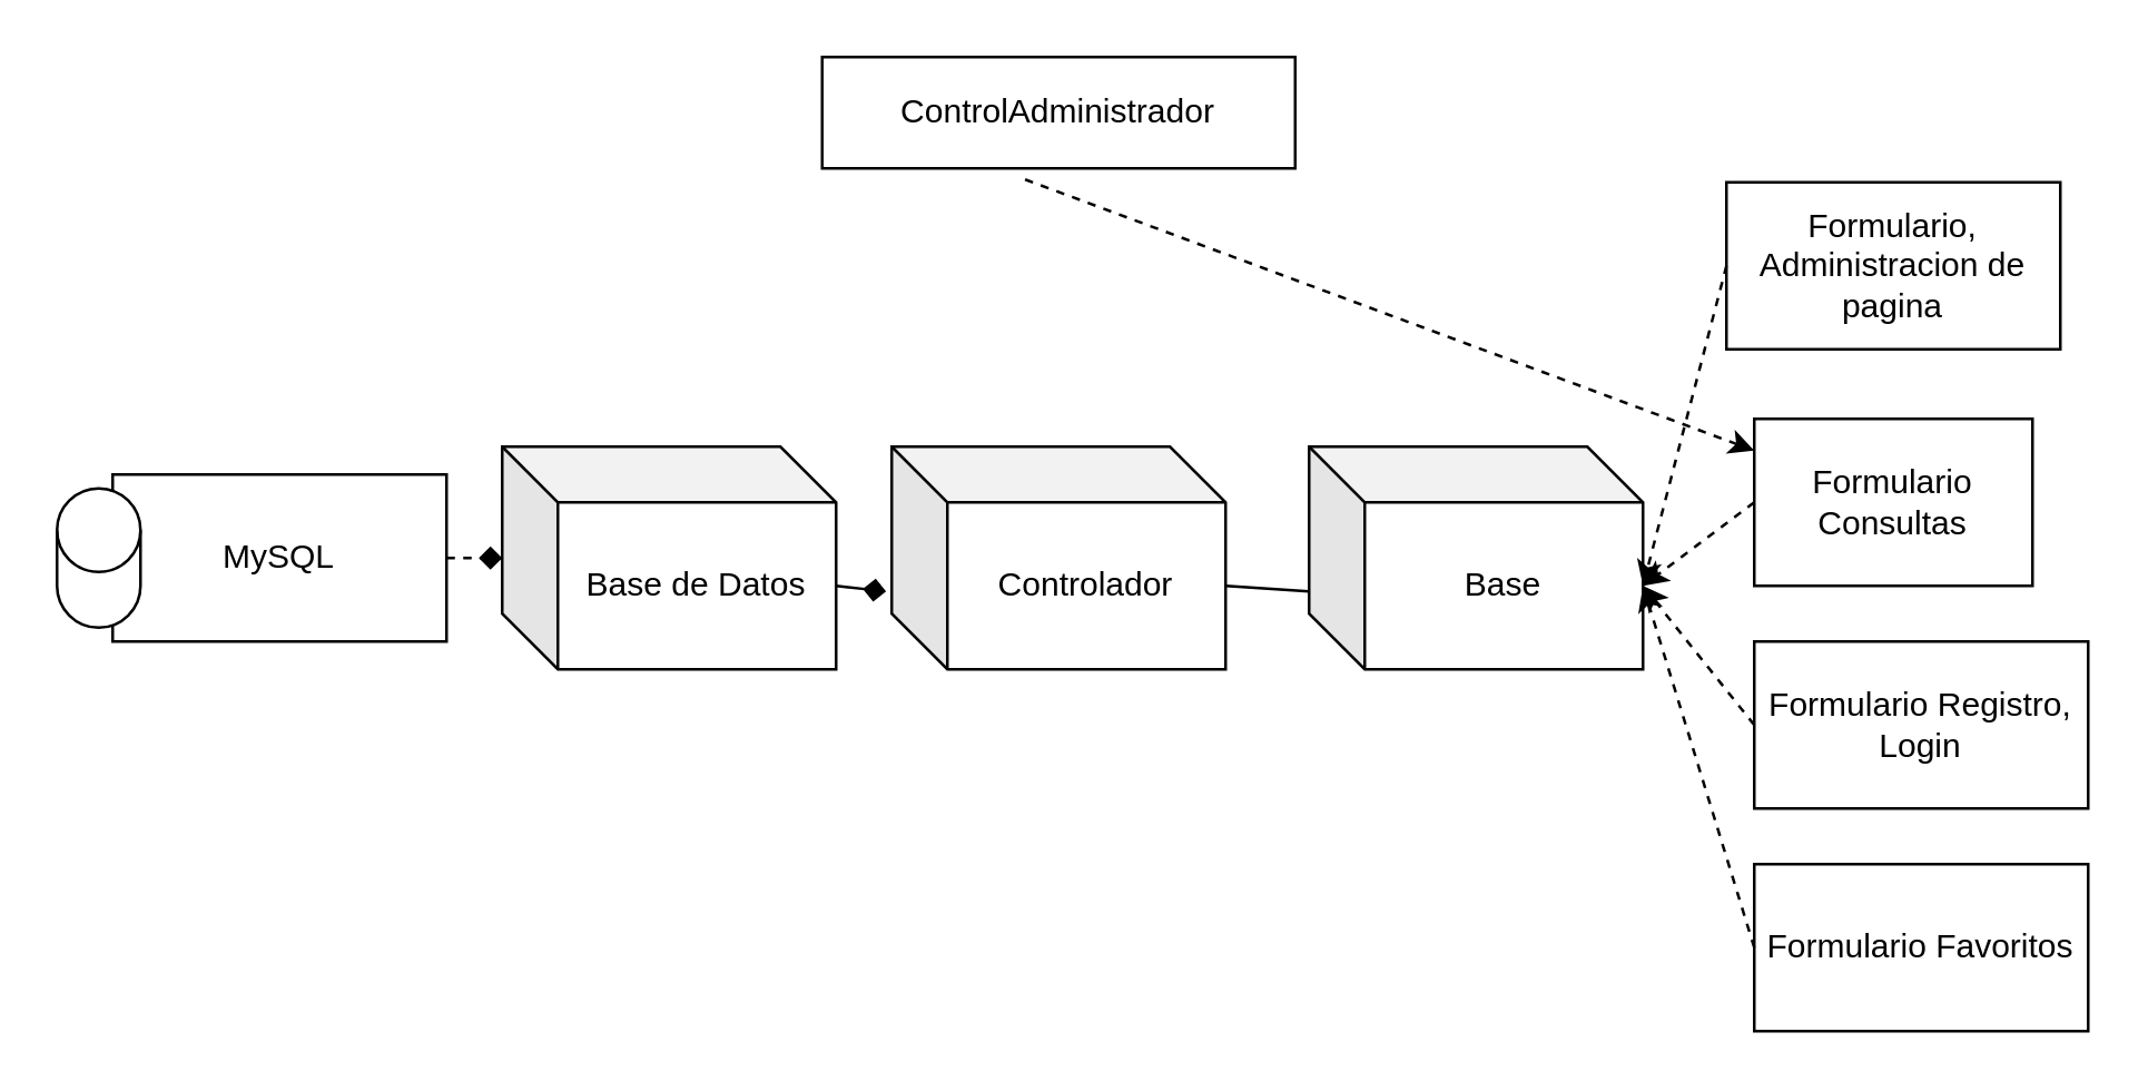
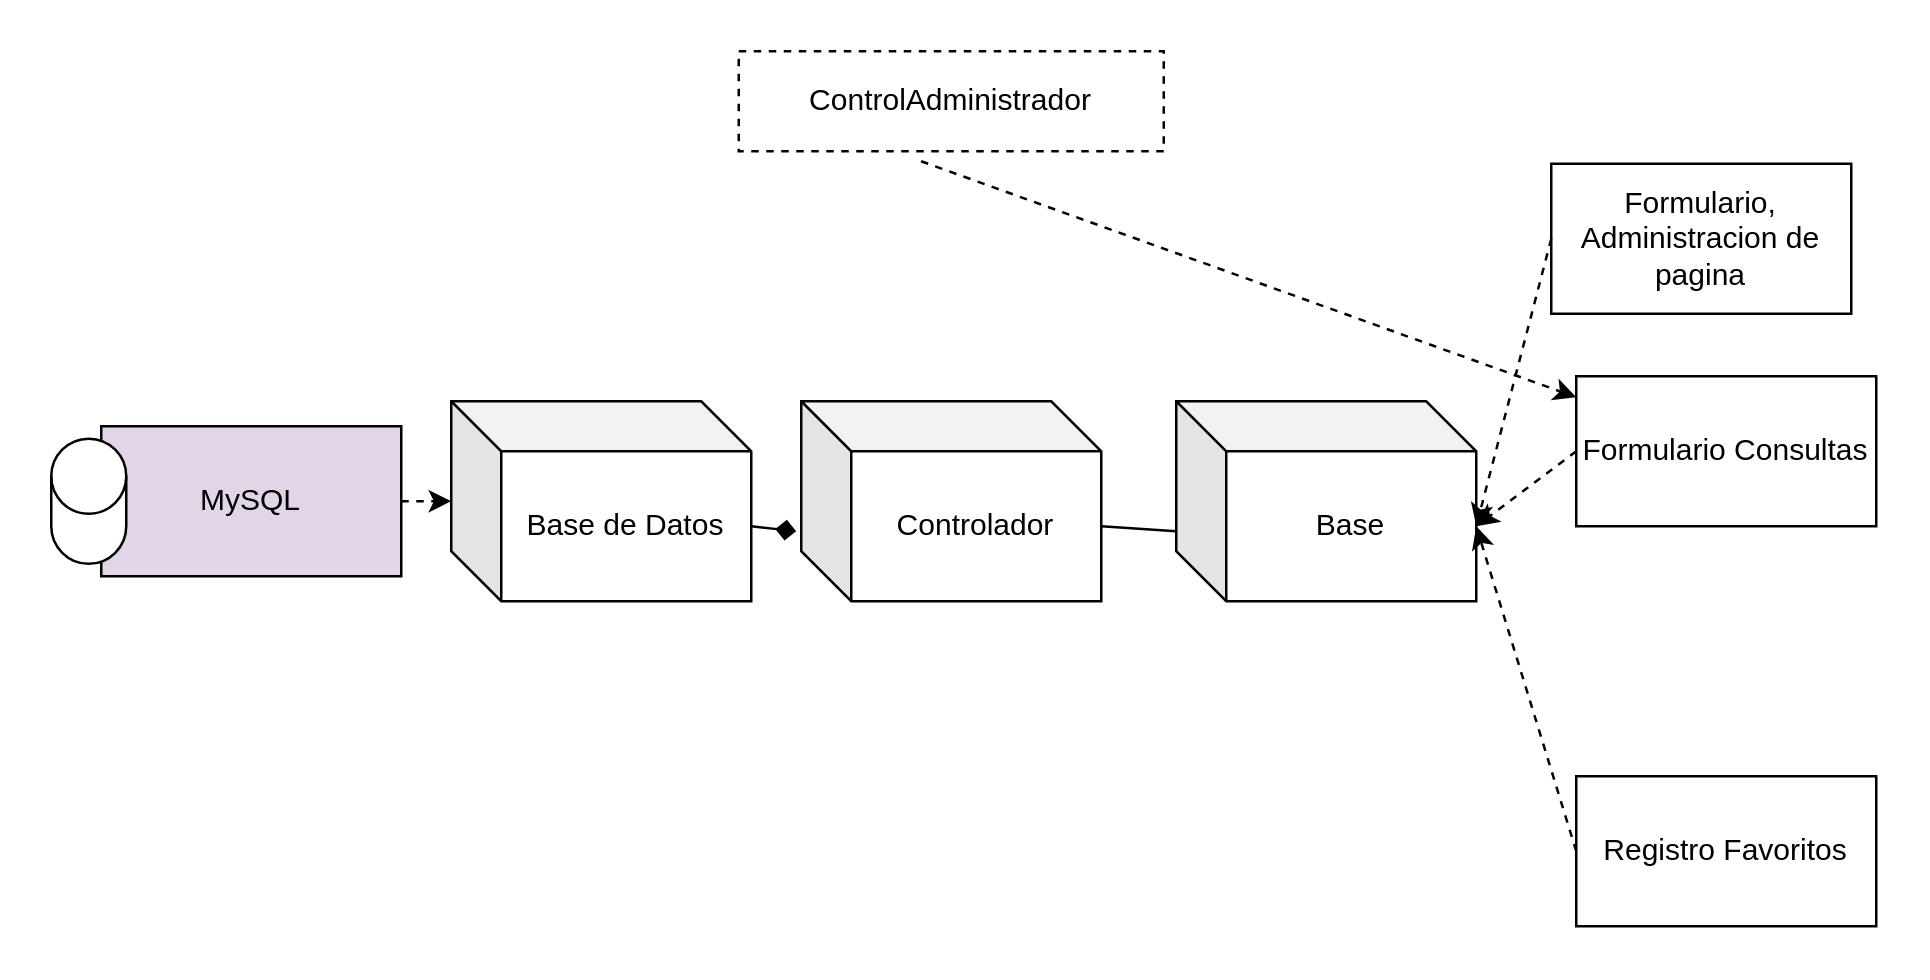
  <mxCell id="0" />
  <mxCell id="1" parent="0" />
- <mxCell id="2" value="MySQL" style="rounded=0;whiteSpace=wrap;html=1;" vertex="1" parent="1"><mxGeometry x="40" y="170" width="120" height="60" as="geometry" /></mxCell>
+ <mxCell id="2" value="MySQL" style="rounded=0;whiteSpace=wrap;html=1;fillColor=#e1d5e7;" vertex="1" parent="1"><mxGeometry x="40" y="170" width="120" height="60" as="geometry" /></mxCell>
  <mxCell id="3" value="" style="shape=cylinder3;whiteSpace=wrap;html=1;boundedLbl=1;backgroundOutline=1;size=15;" vertex="1" parent="1"><mxGeometry x="20" y="175" width="30" height="50" as="geometry" /></mxCell>
  <mxCell id="4" value="Base de Datos" style="shape=cube;whiteSpace=wrap;html=1;boundedLbl=1;backgroundOutline=1;darkOpacity=0.05;darkOpacity2=0.1;" vertex="1" parent="1"><mxGeometry x="180" y="160" width="120" height="80" as="geometry" /></mxCell>
  <mxCell id="5" value="Controlador" style="shape=cube;whiteSpace=wrap;html=1;boundedLbl=1;backgroundOutline=1;darkOpacity=0.05;darkOpacity2=0.1;" vertex="1" parent="1"><mxGeometry x="320" y="160" width="120" height="80" as="geometry" /></mxCell>
  <mxCell id="6" value="Base" style="shape=cube;whiteSpace=wrap;html=1;boundedLbl=1;backgroundOutline=1;darkOpacity=0.05;darkOpacity2=0.1;" vertex="1" parent="1"><mxGeometry x="470" y="160" width="120" height="80" as="geometry" /></mxCell>
- <mxCell id="7" value="ControlAdministrador" style="rounded=0;whiteSpace=wrap;html=1;" vertex="1" parent="1"><mxGeometry x="295" y="20" width="170" height="40" as="geometry" /></mxCell>
+ <mxCell id="7" value="ControlAdministrador" style="rounded=0;whiteSpace=wrap;html=1;dashed=1;" vertex="1" parent="1"><mxGeometry x="295" y="20" width="170" height="40" as="geometry" /></mxCell>
  <mxCell id="8" value="Formulario, Administracion de pagina" style="rounded=0;whiteSpace=wrap;html=1;" vertex="1" parent="1"><mxGeometry x="620" y="65" width="120" height="60" as="geometry" /></mxCell>
- <mxCell id="9" value="Formulario Consultas" style="rounded=0;whiteSpace=wrap;html=1;" vertex="1" parent="1"><mxGeometry x="630" y="150" width="100" height="60" as="geometry" /></mxCell>
- <mxCell id="10" value="Formulario Registro, Login" style="rounded=0;whiteSpace=wrap;html=1;" vertex="1" parent="1"><mxGeometry x="630" y="230" width="120" height="60" as="geometry" /></mxCell>
- <mxCell id="11" value="Formulario Favoritos" style="rounded=0;whiteSpace=wrap;html=1;" vertex="1" parent="1"><mxGeometry x="630" y="310" width="120" height="60" as="geometry" /></mxCell>
+ <mxCell id="9" value="Formulario Consultas" style="rounded=0;whiteSpace=wrap;html=1;" vertex="1" parent="1"><mxGeometry x="630" y="150" width="120" height="60" as="geometry" /></mxCell>
+ <mxCell id="11" value="Registro Favoritos" style="rounded=0;whiteSpace=wrap;html=1;" vertex="1" parent="1"><mxGeometry x="630" y="310" width="120" height="60" as="geometry" /></mxCell>
  <mxCell id="12" value="" style="endArrow=classic;html=1;rounded=0;exitX=0;exitY=0.5;exitDx=0;exitDy=0;entryX=0;entryY=0;entryDx=120;entryDy=50;entryPerimeter=0;dashed=1;" edge="1" parent="1" source="8" target="6"><mxGeometry width="50" height="50" relative="1" as="geometry"><mxPoint x="360" y="310" as="sourcePoint" /><mxPoint x="410" y="260" as="targetPoint" /></mxGeometry></mxCell>
  <mxCell id="13" value="" style="endArrow=classic;html=1;rounded=0;exitX=0;exitY=0.5;exitDx=0;exitDy=0;entryX=0;entryY=0;entryDx=120;entryDy=50;entryPerimeter=0;dashed=1;" edge="1" parent="1" source="9" target="6"><mxGeometry width="50" height="50" relative="1" as="geometry"><mxPoint x="640" y="110" as="sourcePoint" /><mxPoint x="600" y="220" as="targetPoint" /></mxGeometry></mxCell>
- <mxCell id="14" value="" style="endArrow=classic;html=1;rounded=0;exitX=0;exitY=0.5;exitDx=0;exitDy=0;entryX=0;entryY=0;entryDx=120;entryDy=50;entryPerimeter=0;dashed=1;" edge="1" parent="1" source="10" target="6"><mxGeometry width="50" height="50" relative="1" as="geometry"><mxPoint x="650" y="120" as="sourcePoint" /><mxPoint x="610" y="230" as="targetPoint" /></mxGeometry></mxCell>
  <mxCell id="15" value="" style="endArrow=classic;html=1;rounded=0;exitX=0;exitY=0.5;exitDx=0;exitDy=0;entryX=0;entryY=0;entryDx=120;entryDy=50;entryPerimeter=0;dashed=1;" edge="1" parent="1" source="11" target="6"><mxGeometry width="50" height="50" relative="1" as="geometry"><mxPoint x="640" y="270" as="sourcePoint" /><mxPoint x="600" y="220" as="targetPoint" /></mxGeometry></mxCell>
  <mxCell id="16" value="" style="endArrow=classic;html=1;rounded=0;exitX=0.429;exitY=1.1;exitDx=0;exitDy=0;dashed=1;exitPerimeter=0;" edge="1" parent="1" source="7" target="9"><mxGeometry width="50" height="50" relative="1" as="geometry"><mxPoint x="640" y="110" as="sourcePoint" /><mxPoint x="600" y="220" as="targetPoint" /></mxGeometry></mxCell>
  <mxCell id="17" value="" style="endArrow=diamond;html=1;rounded=0;exitX=0;exitY=0;exitDx=120;exitDy=50;exitPerimeter=0;entryX=-0.017;entryY=0.65;entryDx=0;entryDy=0;entryPerimeter=0;" edge="1" parent="1" source="4" target="5"><mxGeometry width="50" height="50" relative="1" as="geometry"><mxPoint x="360" y="310" as="sourcePoint" /><mxPoint x="410" y="260" as="targetPoint" /></mxGeometry></mxCell>
  <mxCell id="18" value="" style="endArrow=none;html=1;rounded=0;exitX=0;exitY=0;exitDx=120;exitDy=50;exitPerimeter=0;entryX=0;entryY=0.65;entryDx=0;entryDy=0;entryPerimeter=0;" edge="1" parent="1" source="5" target="6"><mxGeometry width="50" height="50" relative="1" as="geometry"><mxPoint x="360" y="310" as="sourcePoint" /><mxPoint x="410" y="260" as="targetPoint" /></mxGeometry></mxCell>
- <mxCell id="19" value="" style="endArrow=diamond;html=1;rounded=0;dashed=1;" edge="1" parent="1" source="2" target="4"><mxGeometry width="50" height="50" relative="1" as="geometry"><mxPoint x="377.93" y="74" as="sourcePoint" /><mxPoint x="380" y="170" as="targetPoint" /></mxGeometry></mxCell>
+ <mxCell id="19" value="" style="endArrow=classic;html=1;rounded=0;dashed=1;" edge="1" parent="1" source="2" target="4"><mxGeometry width="50" height="50" relative="1" as="geometry"><mxPoint x="377.93" y="74" as="sourcePoint" /><mxPoint x="380" y="170" as="targetPoint" /></mxGeometry></mxCell>
